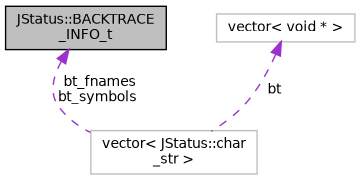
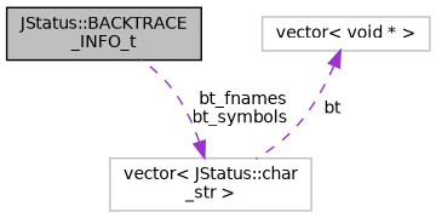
  digraph {
    node [color=grey75 fillcolor=white fontname=Helvetica fontsize=10 shape=record style=filled]
    edge [color=darkorchid3 dir=back fontname=Helvetica fontsize=10 labelfontname=Helvetica labelfontsize=10 style=dashed]
    n1 [color=black fillcolor=grey75 fontcolor=black height=0.2 label="JStatus::BACKTRACE\l_INFO_t" width=0.4]
    n2 [height=0.2 label="vector\< JStatus::char\l_str \>" width=0.4]
    n3 [height=0.2 label="vector\< void * \>" width=0.4]
-   n1 -> n2 [label=" bt_fnames\nbt_symbols"]
+   n2 -> n1 [label=" bt_fnames\nbt_symbols"]
    n3 -> n2 [label=" bt"]
  }
